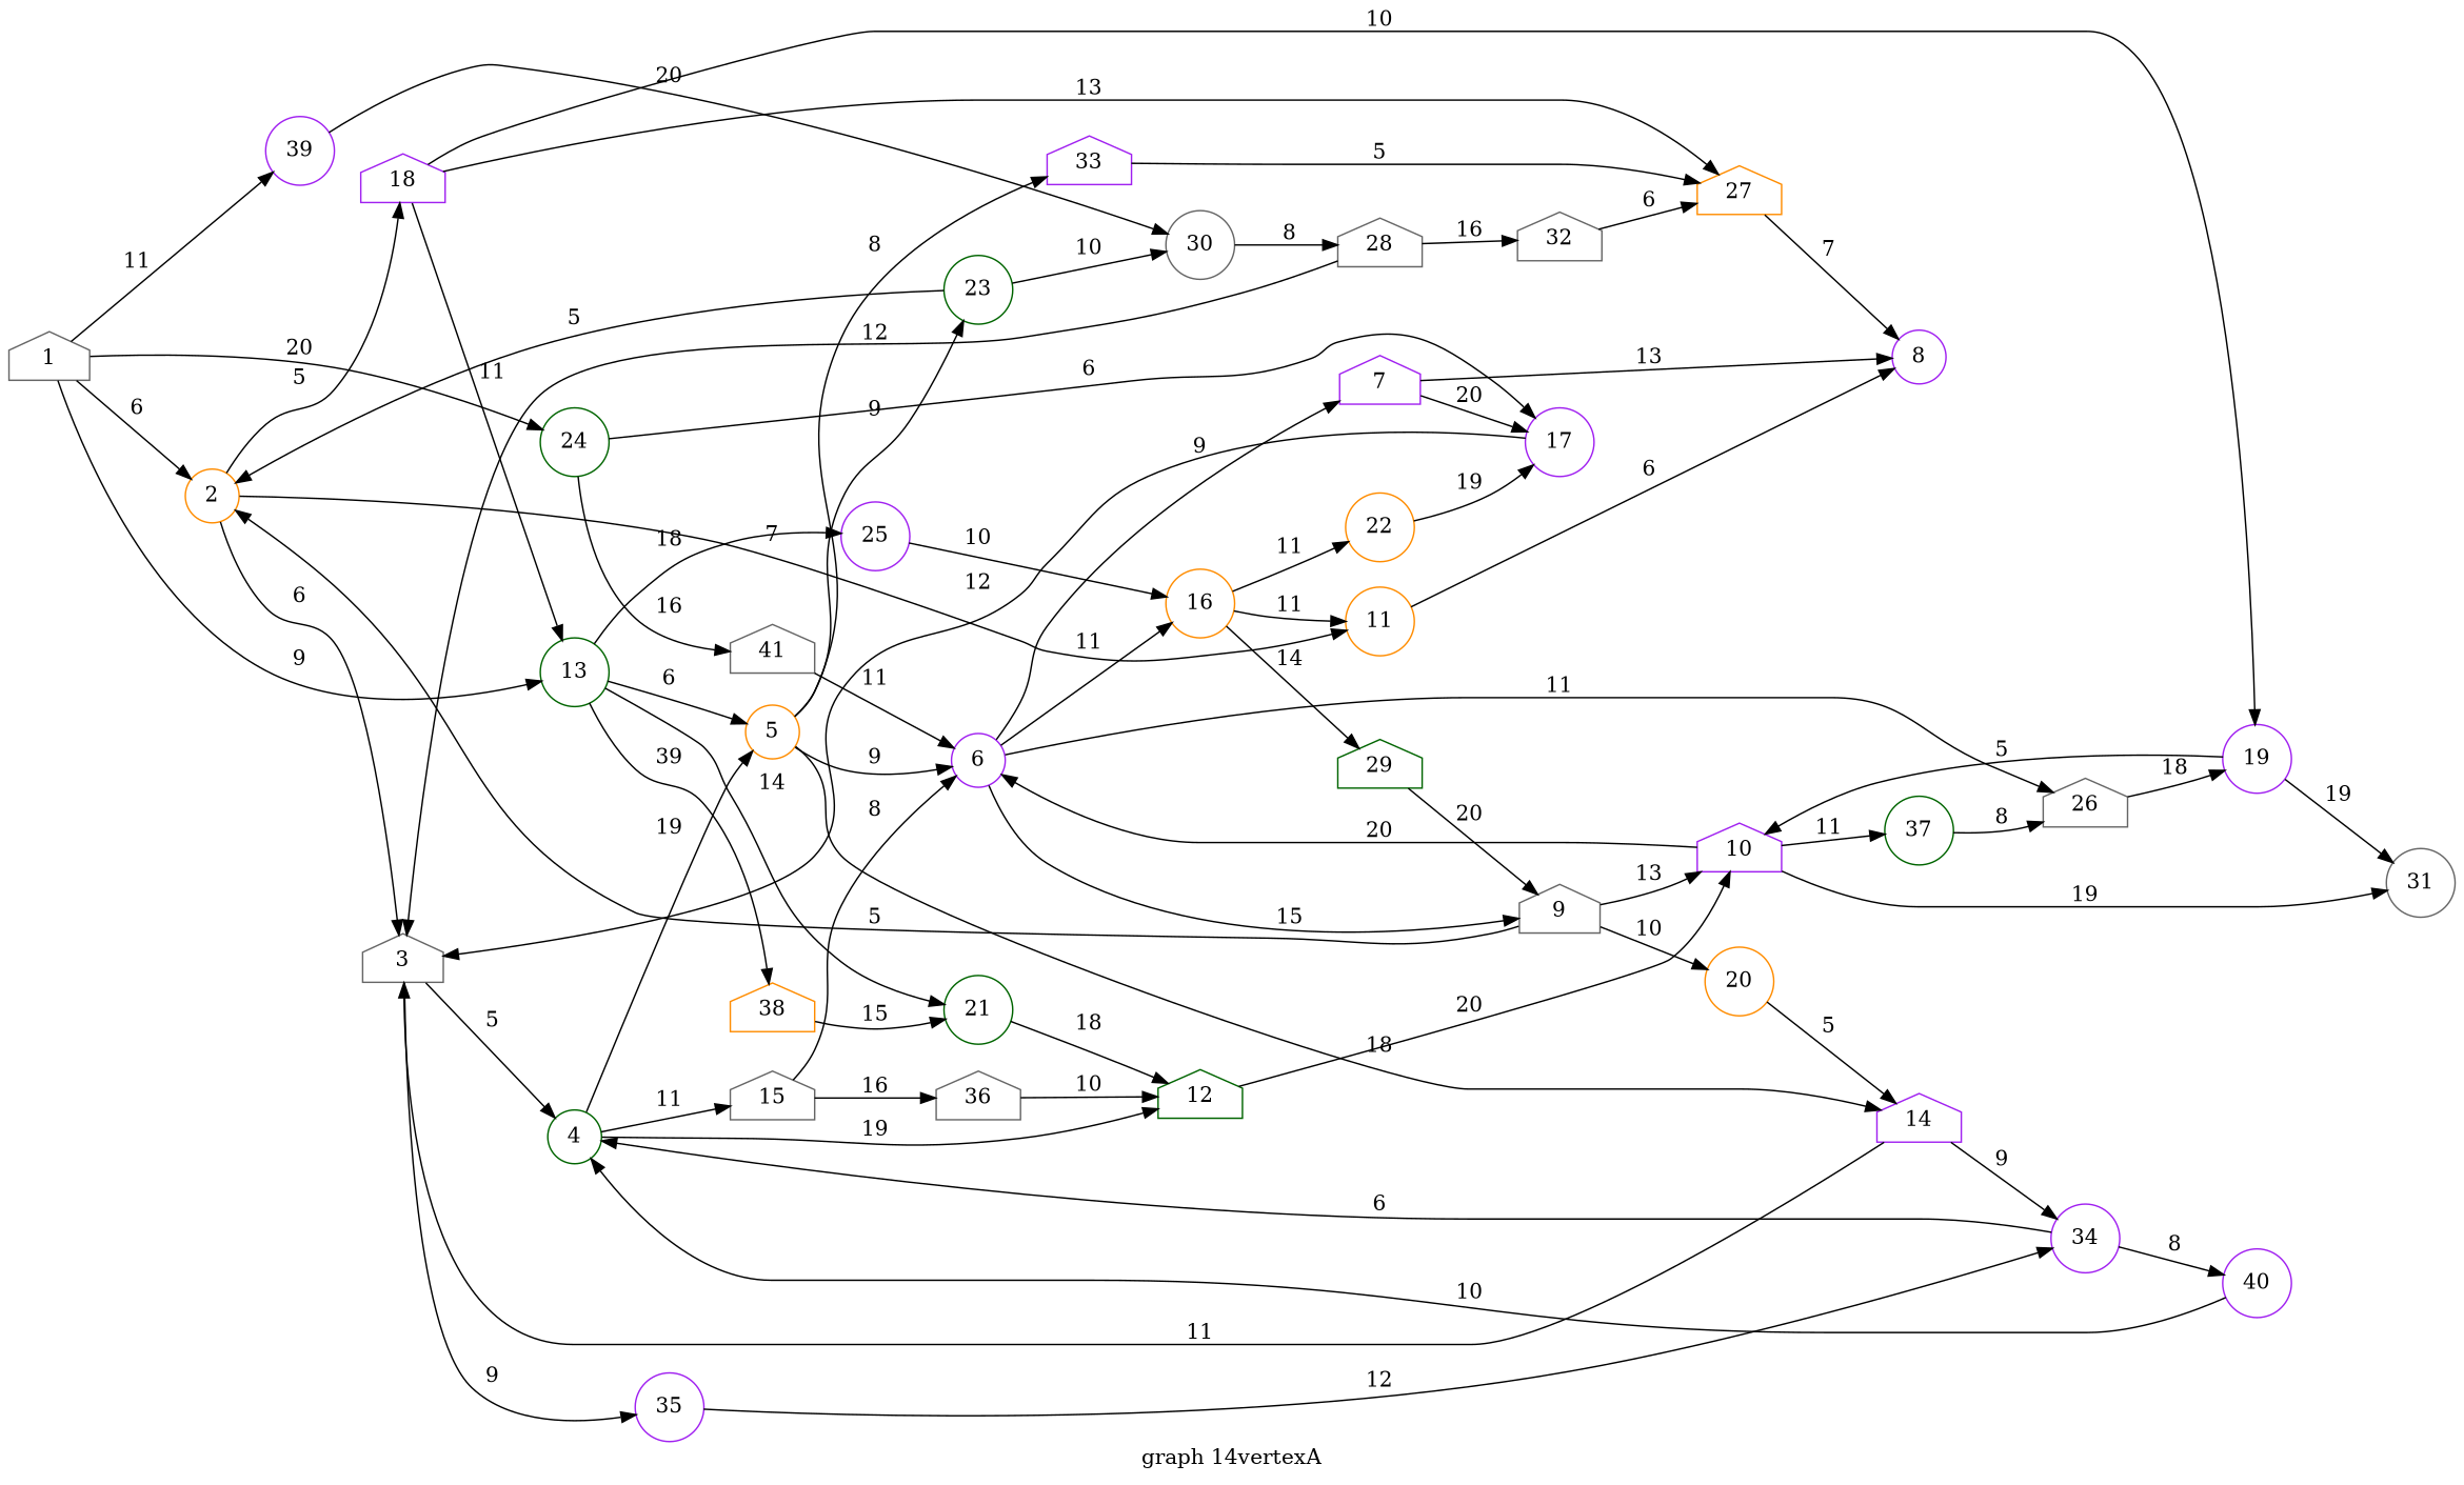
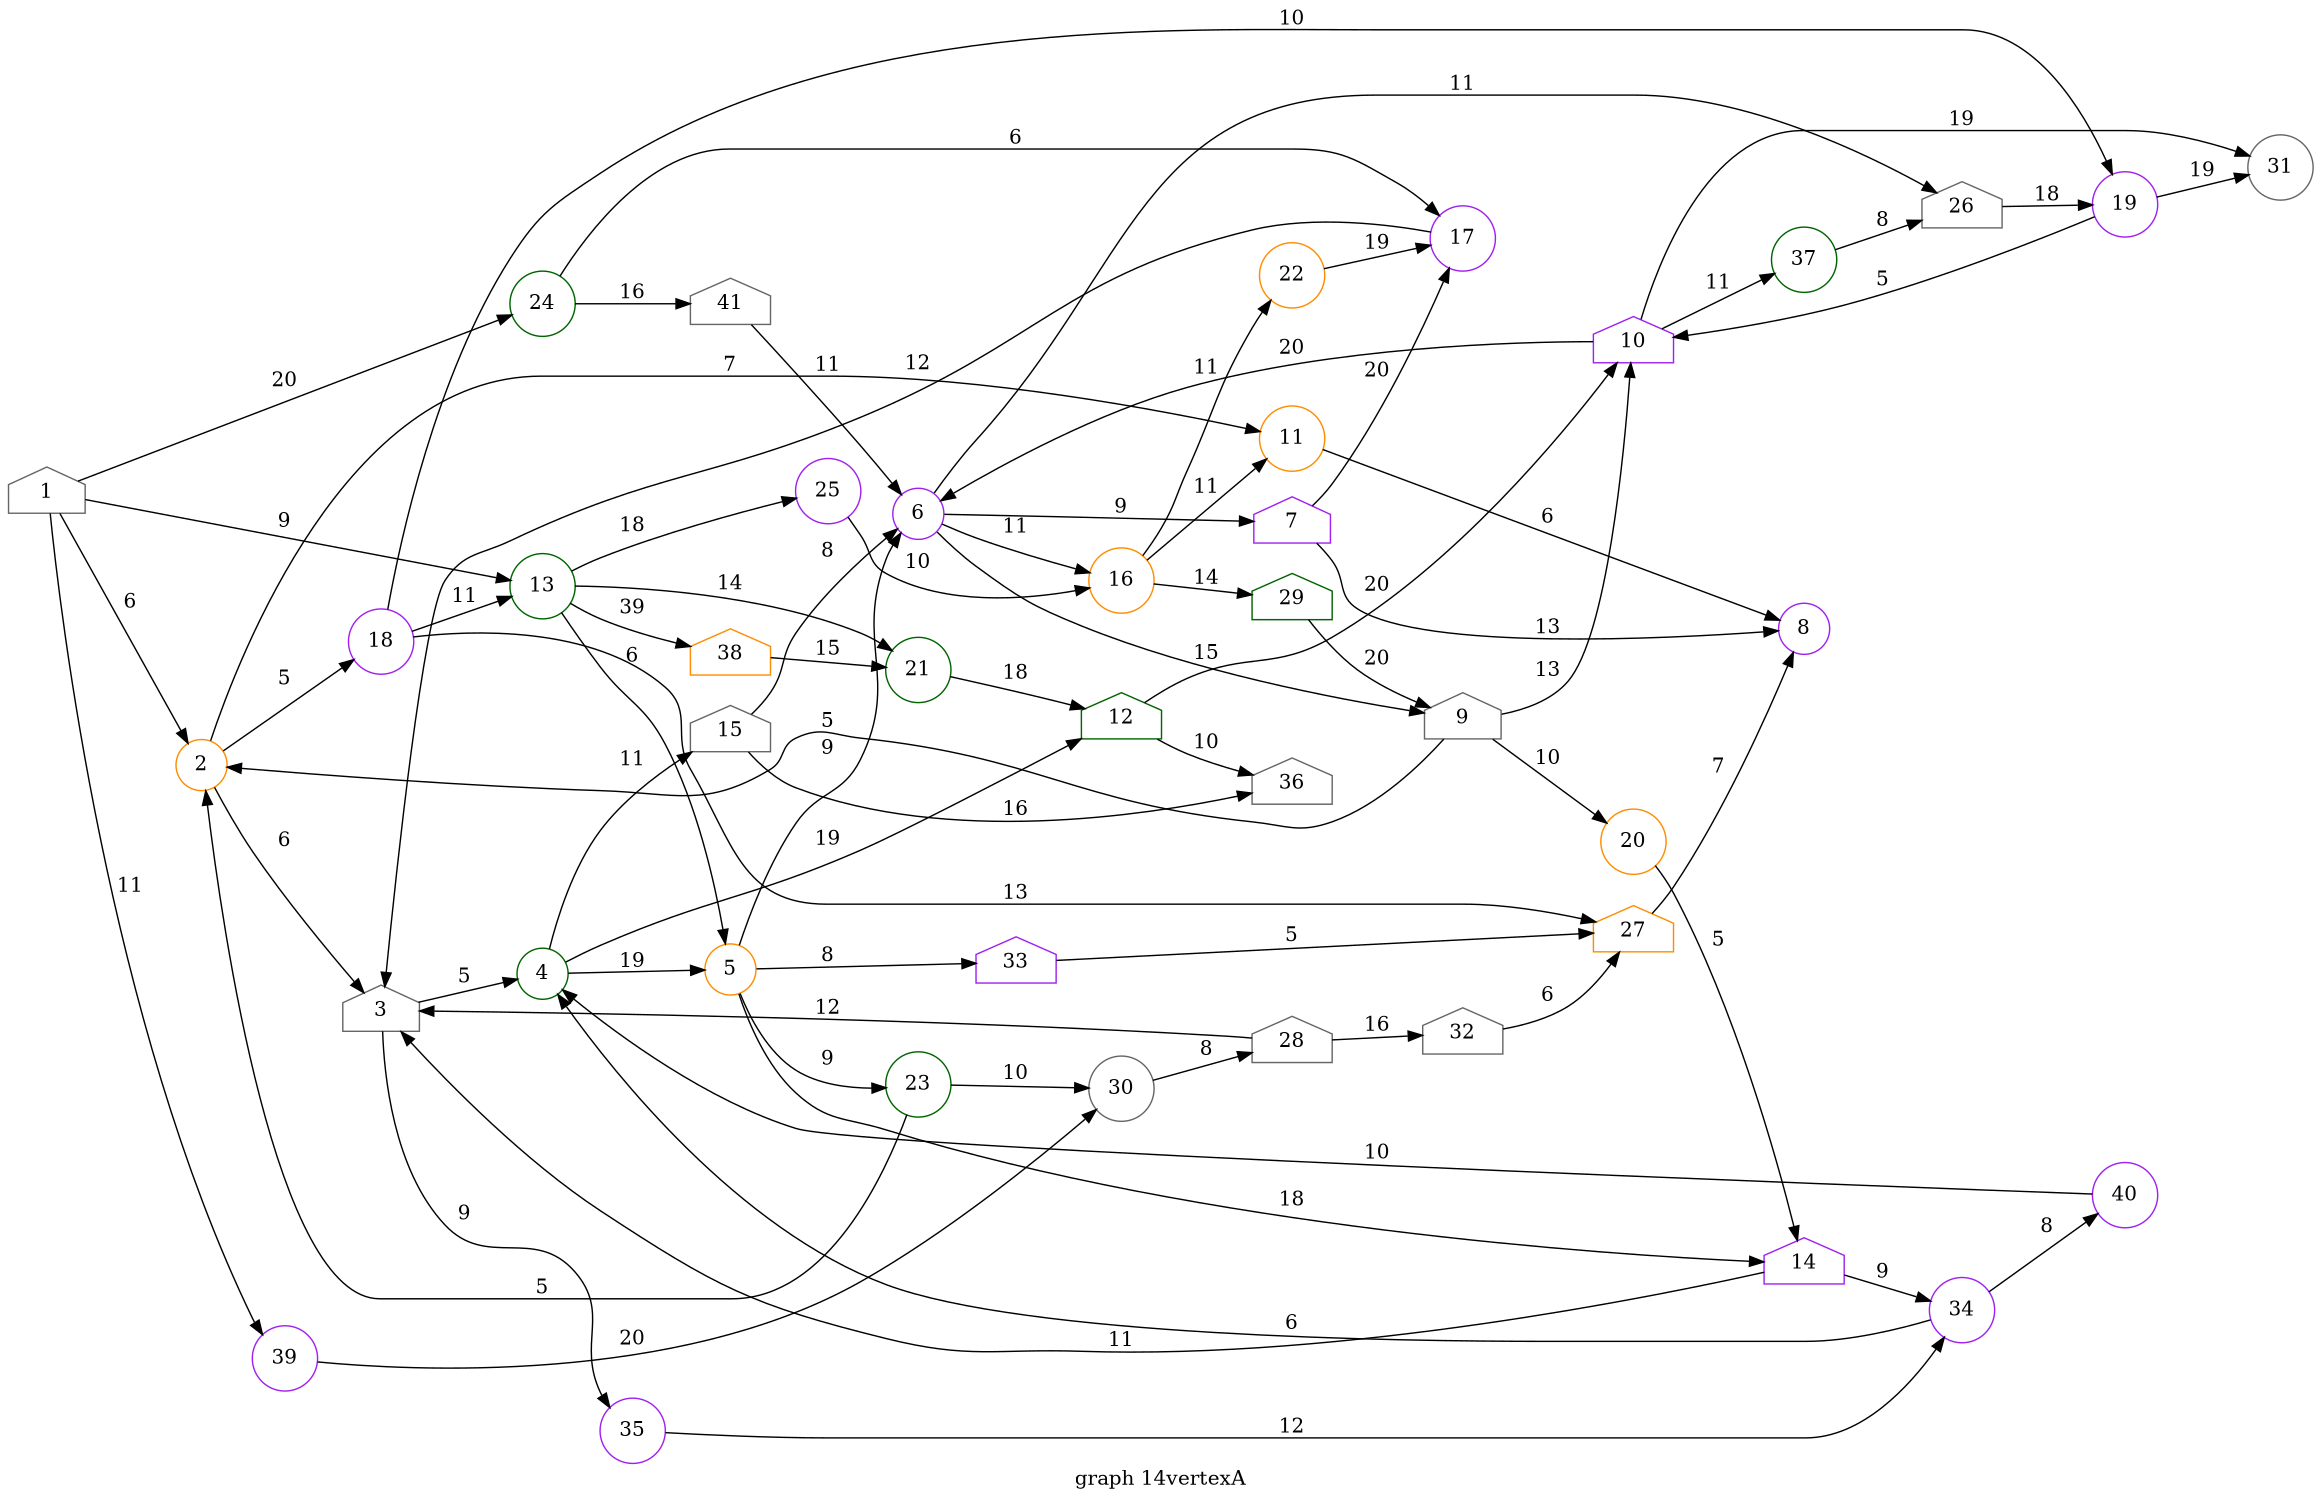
  digraph {
    label="graph 14vertexA"
    rankdir=LR
    node [color=purple shape=circle]
    1 [color=gray40 shape=house]
    2 [color=darkorange]
    13 [color=darkgreen]
    24 [color=darkgreen]
    39
    3 [color=gray40 shape=house]
    11 [color=darkorange]
-   18 [shape=house]
+   18
    5 [color=darkorange]
    21 [color=darkgreen]
    25
    38 [color=darkorange shape=house]
    17
    41 [color=gray40 shape=house]
    30 [color=gray40]
    4 [color=darkgreen]
    35
    8
    19
    27 [color=darkorange shape=house]
    12 [color=darkgreen shape=house]
    15 [color=gray40 shape=house]
    34
    6
    14 [shape=house]
    23 [color=darkgreen]
    33 [shape=house]
    10 [shape=house]
    36 [color=gray40 shape=house]
    7 [shape=house]
    9 [color=gray40 shape=house]
    16 [color=darkorange]
    26 [color=gray40 shape=house]
    20 [color=darkorange]
    22 [color=darkorange]
    29 [color=darkgreen shape=house]
    28 [color=gray40 shape=house]
    32 [color=gray40 shape=house]
    31 [color=gray40]
    37 [color=darkgreen]
    40
    1 -> 2 [label=" 6 "]
    1 -> 13 [label=" 9 "]
    1 -> 24 [label=" 20 "]
    1 -> 39 [label=" 11 "]
    2 -> 3 [label=" 6 "]
    2 -> 11 [label=" 7 "]
    2 -> 18 [label=" 5 "]
    13 -> 5 [label=" 6 "]
    13 -> 21 [label=" 14 "]
    13 -> 25 [label=" 18 "]
    13 -> 38 [label=" 39 "]
    24 -> 17 [label=" 6 "]
    24 -> 41 [label=" 16 "]
    39 -> 30 [label=" 20 "]
    3 -> 4 [label=" 5 "]
    3 -> 35 [label=" 9 "]
    11 -> 8 [label=" 6 "]
    18 -> 13 [label=" 11 "]
    18 -> 19 [label=" 10 "]
    18 -> 27 [label=" 13 "]
    5 -> 6 [label=" 9 "]
    5 -> 14 [label=" 18 "]
    5 -> 23 [label=" 9 "]
    5 -> 33 [label=" 8 "]
    21 -> 12 [label=" 18 "]
    25 -> 16 [label=" 10 "]
    38 -> 21 [label=" 15 "]
    17 -> 3 [label=" 12 "]
    41 -> 6 [label=" 11 "]
    30 -> 28 [label=" 8 "]
    4 -> 5 [label=" 19 "]
    4 -> 12 [label=" 19 "]
    4 -> 15 [label=" 11 "]
    35 -> 34 [label=" 12 "]
    19 -> 10 [label=" 5 "]
    19 -> 31 [label=" 19 "]
    27 -> 8 [label=" 7 "]
    12 -> 10 [label=" 20 "]
    15 -> 6 [label=" 8 "]
    15 -> 36 [label=" 16 "]
    34 -> 4 [label=" 6 "]
    34 -> 40 [label=" 8 "]
    6 -> 7 [label=" 9 "]
    6 -> 9 [label=" 15 "]
    6 -> 16 [label=" 11 "]
    6 -> 26 [label=" 11 "]
    14 -> 3 [label=" 11 "]
    14 -> 34 [label=" 9 "]
    23 -> 2 [label=" 5 "]
    23 -> 30 [label=" 10 "]
    33 -> 27 [label=" 5 "]
    10 -> 6 [label=" 20 "]
    10 -> 31 [label=" 19 "]
    10 -> 37 [label=" 11 "]
-   36 -> 12 [label=" 10 "]
+   12 -> 36 [label=" 10 "]
    7 -> 17 [label=" 20 "]
    7 -> 8 [label=" 13 "]
    9 -> 2 [label=" 5 "]
    9 -> 10 [label=" 13 "]
    9 -> 20 [label=" 10 "]
    16 -> 11 [label=" 11 "]
    16 -> 22 [label=" 11 "]
    16 -> 29 [label=" 14 "]
    26 -> 19 [label=" 18 "]
    20 -> 14 [label=" 5 "]
    22 -> 17 [label=" 19 "]
    29 -> 9 [label=" 20 "]
    28 -> 3 [label=" 12 "]
    28 -> 32 [label=" 16 "]
    32 -> 27 [label=" 6 "]
    37 -> 26 [label=" 8 "]
    40 -> 4 [label=" 10 "]
  }
